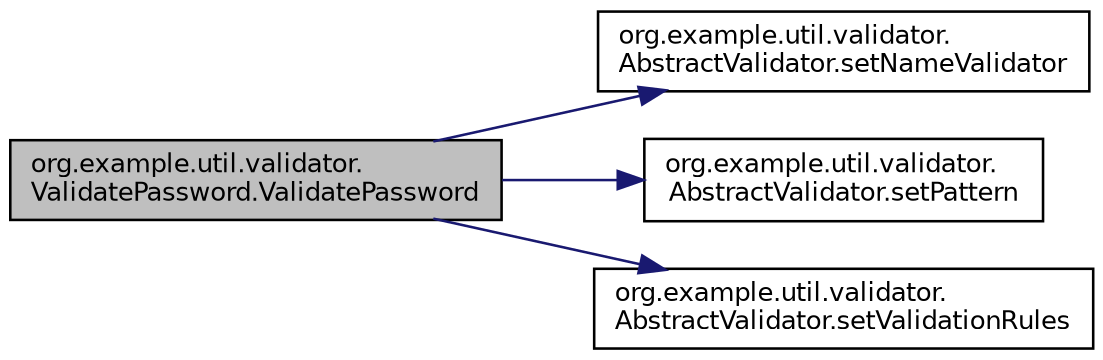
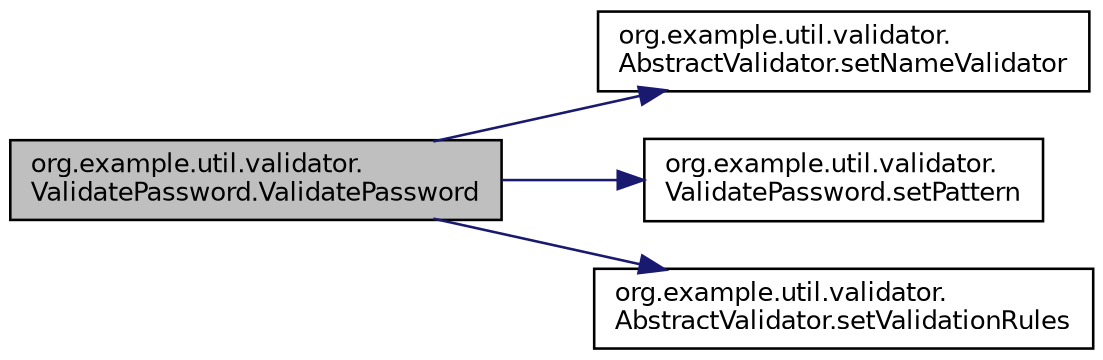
  digraph {
    rankdir=LR
    node [color=black fillcolor=white fontname=Helvetica fontsize=10 shape=record style=filled]
    edge [color=midnightblue fontname=Helvetica fontsize=10 labelfontname=Helvetica labelfontsize=10 style=solid]
    n1 [fillcolor=grey75 fontcolor=black height=0.2 label="org.example.util.validator.\lValidatePassword.ValidatePassword" width=0.4]
    n2 [height=0.2 label="org.example.util.validator.\lAbstractValidator.setNameValidator" width=0.4]
-   n3 [height=0.2 label="org.example.util.validator.\lAbstractValidator.setPattern" width=0.4]
+   n3 [height=0.2 label="org.example.util.validator.\lValidatePassword.setPattern" width=0.4]
    n4 [height=0.2 label="org.example.util.validator.\lAbstractValidator.setValidationRules" width=0.4]
    n1 -> n2
    n1 -> n3
    n1 -> n4
  }
